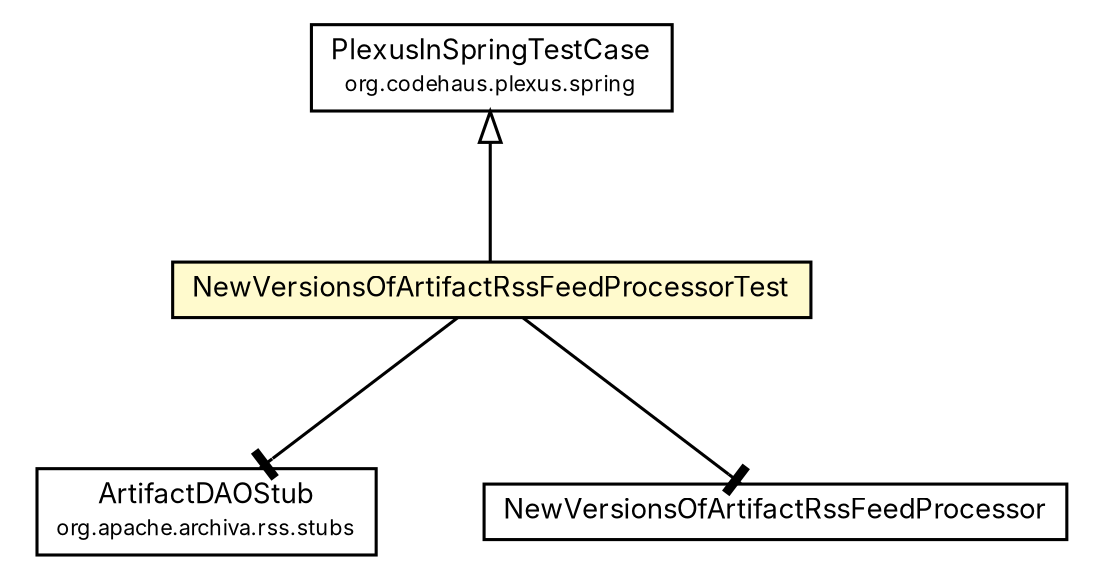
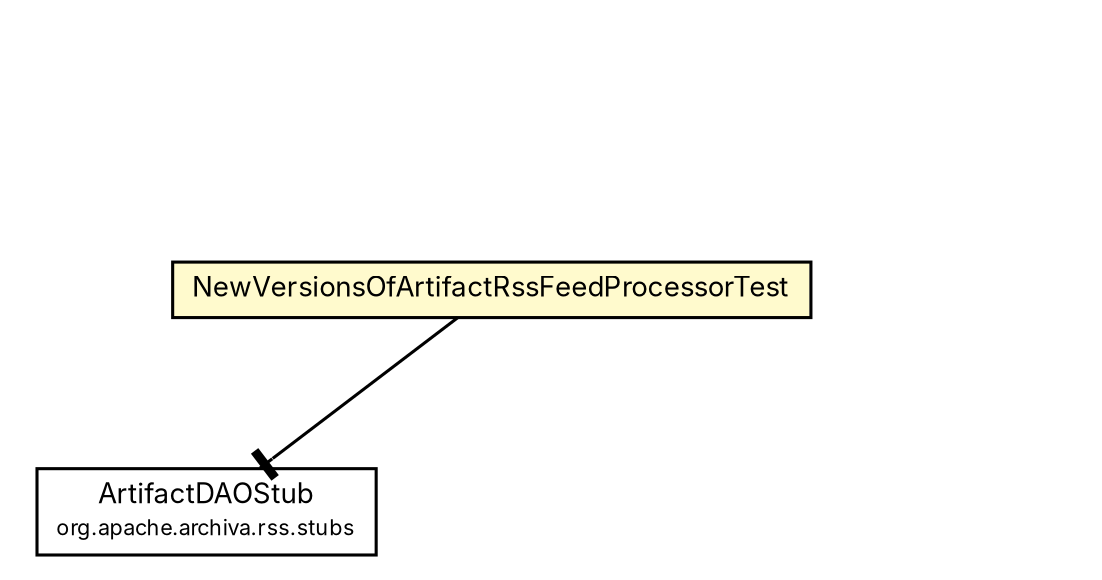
  digraph {
    fontname=Inter
    node [fontcolor=black fontname=Inter fontsize=9.0 shape=plaintext]
    edge [arrowhead=tee color=black fontcolor=black fontname=Inter fontsize=10.0 headport=p labelfontname=Helvetica labelfontsize=10 tailport=p]
    n1 [label=<<table border="0" cellborder="1" cellspacing="0" cellpadding="2" port="p" bgcolor="lemonChiffon" href="./NewVersionsOfArtifactRssFeedProcessorTest.html"> 		<tr><td><table border="0" cellspacing="0" cellpadding="1"> 			<tr><td> NewVersionsOfArtifactRssFeedProcessorTest </td></tr> 		</table></td></tr> 		</table>>]
    n2 [label=<<table border="0" cellborder="1" cellspacing="0" cellpadding="2" port="p" href="../stubs/ArtifactDAOStub.html"> 		<tr><td><table border="0" cellspacing="0" cellpadding="1"> 			<tr><td> ArtifactDAOStub </td></tr> 			<tr><td><font point-size="7.0"> org.apache.archiva.rss.stubs </font></td></tr> 		</table></td></tr> 		</table>>]
-   n3 [label=<<table border="0" cellborder="1" cellspacing="0" cellpadding="2" port="p" href="http://java.sun.com/j2se/1.4.2/docs/api/org/apache/archiva/rss/processor/NewVersionsOfArtifactRssFeedProcessor.html"> 		<tr><td><table border="0" cellspacing="0" cellpadding="1"> 			<tr><td> NewVersionsOfArtifactRssFeedProcessor </td></tr> 		</table></td></tr> 		</table>>]
-   n4 [label=<<table border="0" cellborder="1" cellspacing="0" cellpadding="2" port="p" href="http://java.sun.com/j2se/1.4.2/docs/api/org/codehaus/plexus/spring/PlexusInSpringTestCase.html"> 		<tr><td><table border="0" cellspacing="0" cellpadding="1"> 			<tr><td> PlexusInSpringTestCase </td></tr> 			<tr><td><font point-size="7.0"> org.codehaus.plexus.spring </font></td></tr> 		</table></td></tr> 		</table>>]
    n1 -> n2
-   n1 -> n3
-   n4 -> n1 [arrowtail=empty dir=back fontsize=10 arrowhead="" color="" fontcolor=""]
  }
